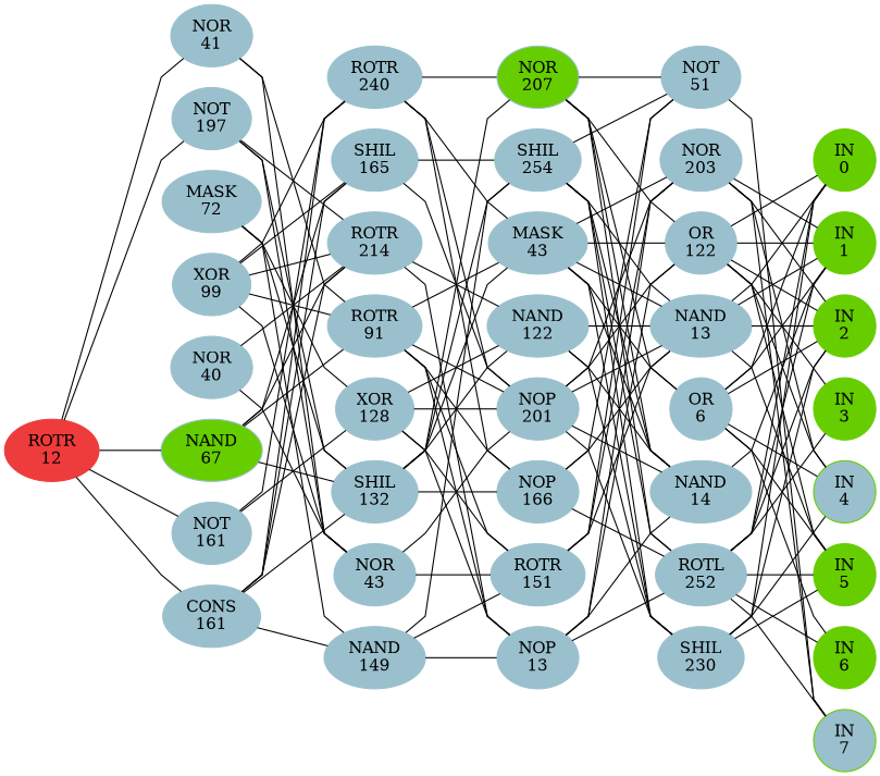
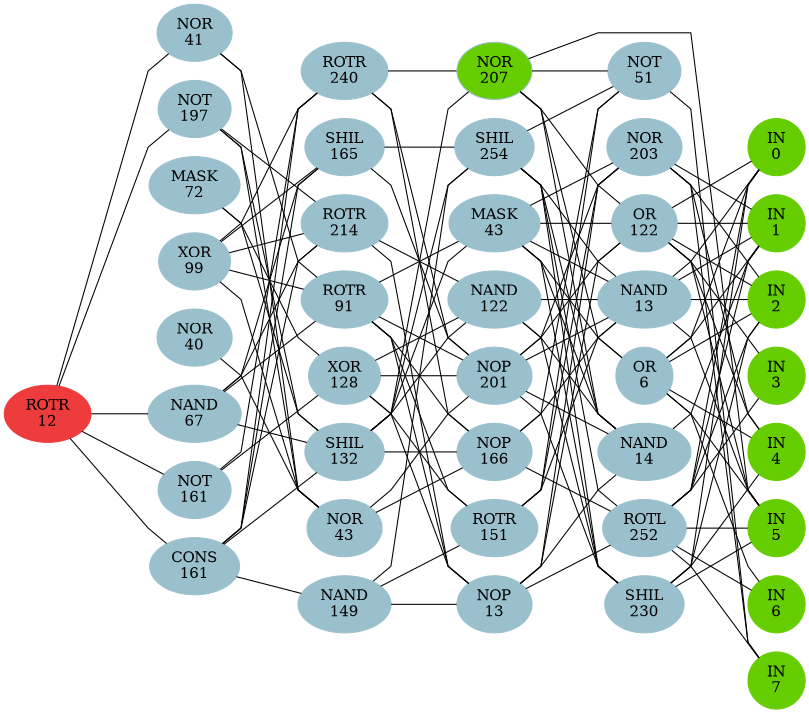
  graph {
    ordering=out
    rankdir=LR
    ranksep=0.75
    splines=polyline
    node [color=lightblue3 style=filled]
    edge [style=solid]
    n1 [color=chartreuse3 label="IN\n0"]
    n2 [color=chartreuse3 label="IN\n1"]
    n3 [color=chartreuse3 label="IN\n2"]
    n4 [color=chartreuse3 label="IN\n3"]
-   n5 [color=chartreuse3 label="IN\n4" fillcolor=lightblue3]
+   n5 [color=chartreuse3 label="IN\n4"]
    n6 [color=chartreuse3 label="IN\n5"]
    n7 [color=chartreuse3 label="IN\n6"]
-   n8 [color=chartreuse3 label="IN\n7" fillcolor=lightblue3]
+   n8 [color=chartreuse3 label="IN\n7"]
    n9 [label="NOT\n51"]
    n10 [label="NOR\n203"]
    n11 [label="OR\n122"]
    n12 [label="NAND\n13"]
    n13 [label="OR\n6"]
    n14 [label="NAND\n14"]
    n15 [label="ROTL\n252"]
    n16 [label="SHIL\n230"]
    n17 [fillcolor=chartreuse3 label="NOR\n207"]
    n18 [label="SHIL\n254"]
    n19 [label="MASK\n43"]
    n20 [label="NAND\n122"]
    n21 [label="NOP\n201"]
    n22 [label="NOP\n166"]
    n23 [label="ROTR\n151"]
    n24 [label="NOP\n13"]
    n25 [label="ROTR\n240"]
    n26 [label="SHIL\n165"]
    n27 [label="ROTR\n214"]
    n28 [label="ROTR\n91"]
    n29 [label="XOR\n128"]
    n30 [label="SHIL\n132"]
    n31 [label="NOR\n43"]
    n32 [label="NAND\n149"]
    n33 [label="NOR\n41"]
    n34 [label="NOT\n197"]
    n35 [label="MASK\n72"]
    n36 [label="XOR\n99"]
    n37 [label="NOR\n40"]
-   n38 [label="NAND\n67" fillcolor=chartreuse3]
+   n38 [label="NAND\n67"]
    n39 [label="NOT\n161"]
    n40 [label="CONS\n161"]
    n41 [color=brown2 label="ROTR\n12"]
    subgraph sub_1 {
      rank=same
      n1
      n2
      n3
      n4
      n5
      n6
      n7
      n8
    }
    subgraph sub_2 {
      rank=same
      n9
      n10
      n11
      n12
      n13
      n14
      n15
      n16
    }
    subgraph sub_3 {
      rank=same
      n17
      n18
      n19
      n20
      n21
      n22
      n23
      n24
    }
    subgraph sub_4 {
      rank=same
      n25
      n26
      n27
      n28
      n29
      n30
      n31
      n32
    }
    subgraph sub_5 {
      rank=same
      n33
      n34
      n35
      n36
      n37
      n38
      n39
      n40
    }
    subgraph sub_6 {
      rank=same
      n41
    }
    n1 -- n2 [style=invis]
    n2 -- n3 [style=invis]
    n3 -- n4 [style=invis]
    n4 -- n5 [style=invis]
    n5 -- n6 [style=invis]
    n6 -- n7 [style=invis]
    n7 -- n8 [style=invis]
    n9 -- n8
    n9 -- n10 [style=invis]
    n10 -- n2
    n10 -- n3
    n10 -- n5
    n10 -- n8
    n10 -- n11 [style=invis]
    n11 -- n1
    n11 -- n2
    n11 -- n3
    n11 -- n4
    n11 -- n5
    n11 -- n6
    n11 -- n12 [style=invis]
    n12 -- n1
    n12 -- n2
    n12 -- n3
    n12 -- n6
    n12 -- n13 [style=invis]
    n13 -- n1
    n13 -- n2
    n13 -- n3
    n13 -- n5
    n13 -- n6
    n13 -- n7
    n13 -- n14 [style=invis]
    n14 -- n2
    n14 -- n15 [style=invis]
    n15 -- n1
    n15 -- n2
    n15 -- n3
    n15 -- n4
    n15 -- n6
    n15 -- n7
    n15 -- n8
    n15 -- n16 [style=invis]
    n16 -- n1
    n16 -- n3
    n16 -- n5
    n16 -- n6
    n17 -- n9
    n17 -- n11
    n17 -- n13
    n17 -- n14
-   n17 -- n15
+   n17 -- n6
    n17 -- n18 [style=invis]
    n18 -- n9
    n18 -- n12
    n18 -- n14
    n18 -- n15
    n18 -- n16
    n18 -- n19 [style=invis]
    n19 -- n10
    n19 -- n11
    n19 -- n12
    n19 -- n13
    n19 -- n14
    n19 -- n16
    n19 -- n20 [style=invis]
    n20 -- n12
    n20 -- n14
    n20 -- n16
    n20 -- n21 [style=invis]
    n21 -- n10
    n21 -- n11
    n21 -- n12
    n21 -- n14
    n21 -- n16
    n21 -- n22 [style=invis]
    n22 -- n9
    n22 -- n12
    n22 -- n15
    n22 -- n23 [style=invis]
    n23 -- n9
    n23 -- n10
    n23 -- n12
    n23 -- n24 [style=invis]
    n24 -- n10
    n24 -- n11
    n24 -- n14
    n24 -- n15
    n25 -- n17
-   n25 -- n19
    n25 -- n21
    n25 -- n22
    n25 -- n26 [style=invis]
    n26 -- n18
    n26 -- n21
    n26 -- n27 [style=invis]
    n27 -- n20
    n27 -- n24
    n27 -- n28 [style=invis]
    n28 -- n19
    n28 -- n21
    n28 -- n22
    n28 -- n23
    n28 -- n24
    n28 -- n29 [style=invis]
    n29 -- n20
    n29 -- n21
    n29 -- n23
    n29 -- n24
    n29 -- n30 [style=invis]
    n30 -- n17
    n30 -- n18
    n30 -- n19
    n30 -- n20
    n30 -- n22
    n30 -- n31 [style=invis]
    n31 -- n21
-   n31 -- n23
+   n31 -- n22
    n31 -- n32 [style=invis]
    n32 -- n18
    n32 -- n23
    n32 -- n24
    n33 -- n28
    n33 -- n31
    n33 -- n34 [style=invis]
    n34 -- n27
    n34 -- n30
    n34 -- n31
    n34 -- n35 [style=invis]
    n35 -- n29
    n35 -- n30
-   n35 -- n32
    n35 -- n36 [style=invis]
    n36 -- n25
    n36 -- n26
    n36 -- n27
    n36 -- n28
    n36 -- n31
    n36 -- n37 [style=invis]
-   n37 -- n27
    n37 -- n31
    n37 -- n38 [style=invis]
    n38 -- n26
    n38 -- n27
    n38 -- n28
    n38 -- n30
    n38 -- n39 [style=invis]
    n39 -- n25
    n39 -- n29
    n39 -- n40 [style=invis]
    n40 -- n25
    n40 -- n26
    n40 -- n27
    n40 -- n30
    n40 -- n32
    n41 -- n33
    n41 -- n34
    n41 -- n38
    n41 -- n39
    n41 -- n40
    n41 -- n41 [style=invis]
  }
